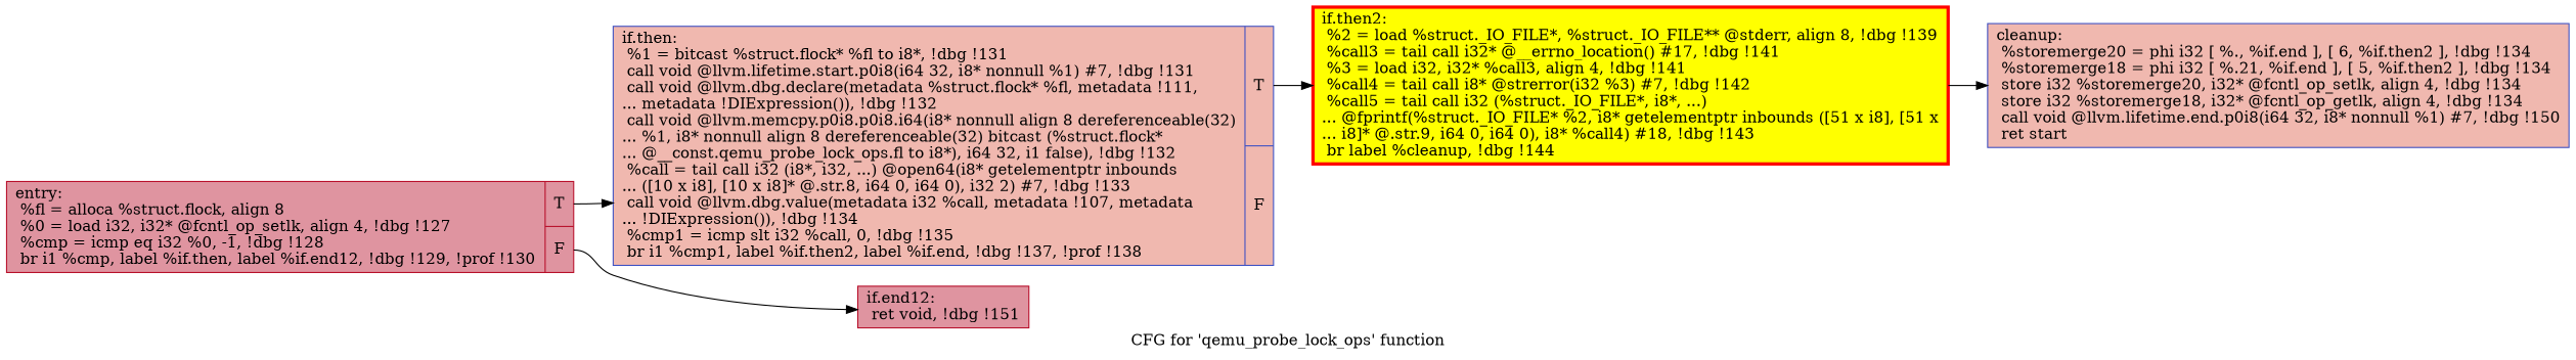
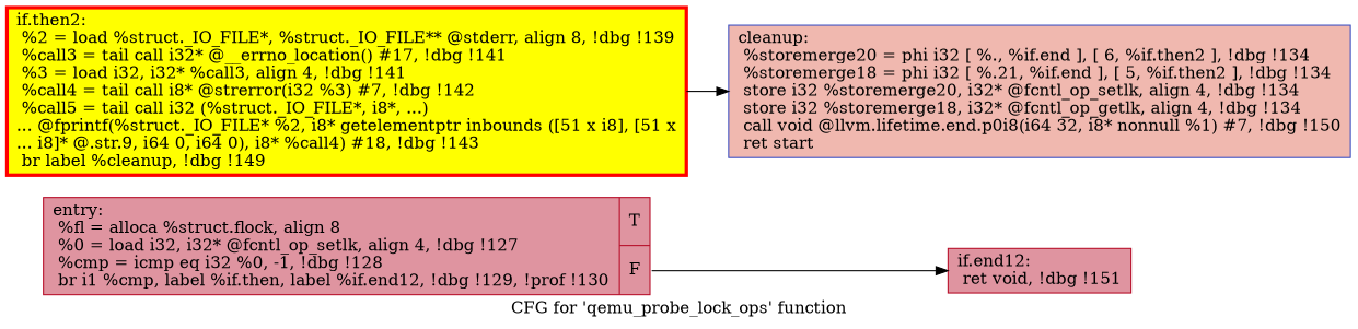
  digraph {
    label="CFG for 'qemu_probe_lock_ops' function"
    rankdir=LR
    node [color="#b70d28ff" fillcolor="#b70d2870" shape=record style=filled]
    edge [tailport=s0]
    n1 [label="{entry:\l  %fl = alloca %struct.flock, align 8\l  %0 = load i32, i32* @fcntl_op_setlk, align 4, !dbg !127\l  %cmp = icmp eq i32 %0, -1, !dbg !128\l  br i1 %cmp, label %if.then, label %if.end12, !dbg !129, !prof !130\l|{<s0>T|<s1>F}}"]
-   n2 [color="#3d50c3ff" fillcolor="#dc5d4a70" label="{if.then:                                          \l  %1 = bitcast %struct.flock* %fl to i8*, !dbg !131\l  call void @llvm.lifetime.start.p0i8(i64 32, i8* nonnull %1) #7, !dbg !131\l  call void @llvm.dbg.declare(metadata %struct.flock* %fl, metadata !111,\l... metadata !DIExpression()), !dbg !132\l  call void @llvm.memcpy.p0i8.p0i8.i64(i8* nonnull align 8 dereferenceable(32)\l... %1, i8* nonnull align 8 dereferenceable(32) bitcast (%struct.flock*\l... @__const.qemu_probe_lock_ops.fl to i8*), i64 32, i1 false), !dbg !132\l  %call = tail call i32 (i8*, i32, ...) @open64(i8* getelementptr inbounds\l... ([10 x i8], [10 x i8]* @.str.8, i64 0, i64 0), i32 2) #7, !dbg !133\l  call void @llvm.dbg.value(metadata i32 %call, metadata !107, metadata\l... !DIExpression()), !dbg !134\l  %cmp1 = icmp slt i32 %call, 0, !dbg !135\l  br i1 %cmp1, label %if.then2, label %if.end, !dbg !137, !prof !138\l|{<s0>T|<s1>F}}"]
    n3 [label="{if.end12:                                         \l  ret void, !dbg !151\l}"]
-   n4 [color=red fillcolor=yellow label="{if.then2:                                         \l  %2 = load %struct._IO_FILE*, %struct._IO_FILE** @stderr, align 8, !dbg !139\l  %call3 = tail call i32* @__errno_location() #17, !dbg !141\l  %3 = load i32, i32* %call3, align 4, !dbg !141\l  %call4 = tail call i8* @strerror(i32 %3) #7, !dbg !142\l  %call5 = tail call i32 (%struct._IO_FILE*, i8*, ...)\l... @fprintf(%struct._IO_FILE* %2, i8* getelementptr inbounds ([51 x i8], [51 x\l... i8]* @.str.9, i64 0, i64 0), i8* %call4) #18, !dbg !143\l  br label %cleanup, !dbg !144\l}" penwidth=3.0]
+   n4 [color=red fillcolor=yellow label="{if.then2:                                         \l  %2 = load %struct._IO_FILE*, %struct._IO_FILE** @stderr, align 8, !dbg !139\l  %call3 = tail call i32* @__errno_location() #17, !dbg !141\l  %3 = load i32, i32* %call3, align 4, !dbg !141\l  %call4 = tail call i8* @strerror(i32 %3) #7, !dbg !142\l  %call5 = tail call i32 (%struct._IO_FILE*, i8*, ...)\l... @fprintf(%struct._IO_FILE* %2, i8* getelementptr inbounds ([51 x i8], [51 x\l... i8]* @.str.9, i64 0, i64 0), i8* %call4) #18, !dbg !143\l  br label %cleanup, !dbg !149\l}" penwidth=3.0]
    n5 [color="#3d50c3ff" fillcolor="#dc5d4a70" label="{cleanup:                                          \l  %storemerge20 = phi i32 [ %., %if.end ], [ 6, %if.then2 ], !dbg !134\l  %storemerge18 = phi i32 [ %.21, %if.end ], [ 5, %if.then2 ], !dbg !134\l  store i32 %storemerge20, i32* @fcntl_op_setlk, align 4, !dbg !134\l  store i32 %storemerge18, i32* @fcntl_op_getlk, align 4, !dbg !134\l  call void @llvm.lifetime.end.p0i8(i64 32, i8* nonnull %1) #7, !dbg !150\l  ret start\l}"]
-   n1 -> n2
    n1 -> n3 [tailport=s1]
-   n2 -> n4
    n4 -> n5 [tailport=""]
  }
